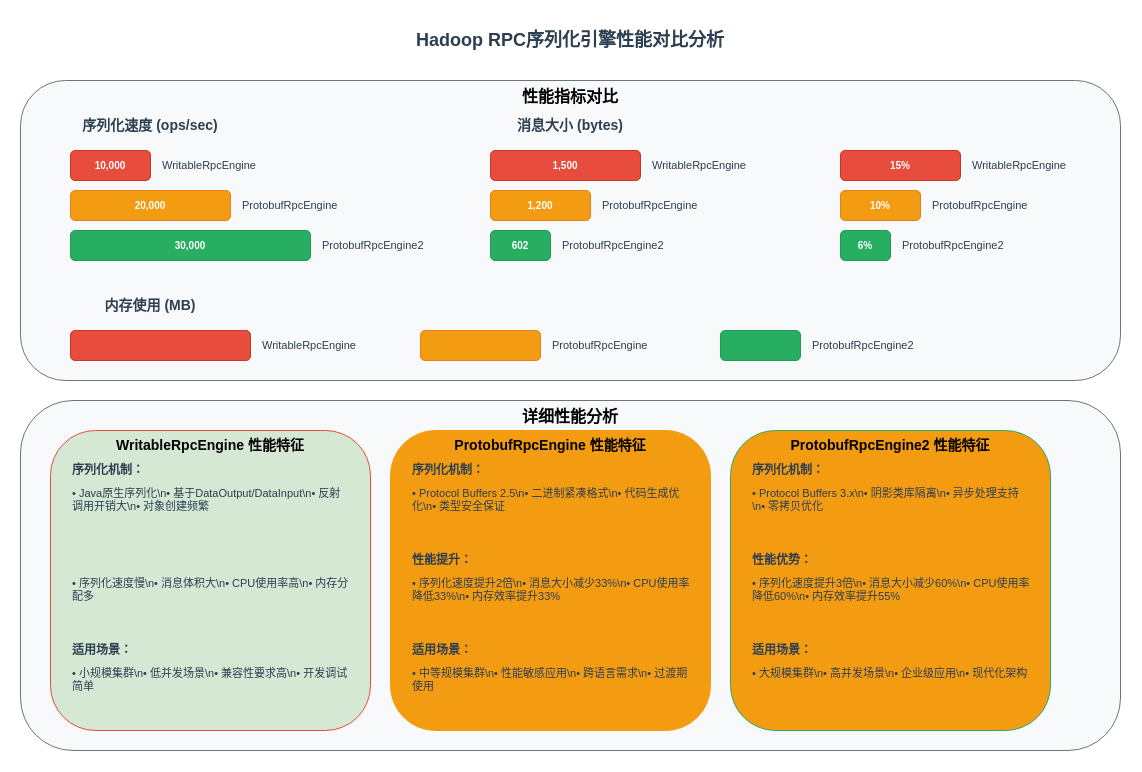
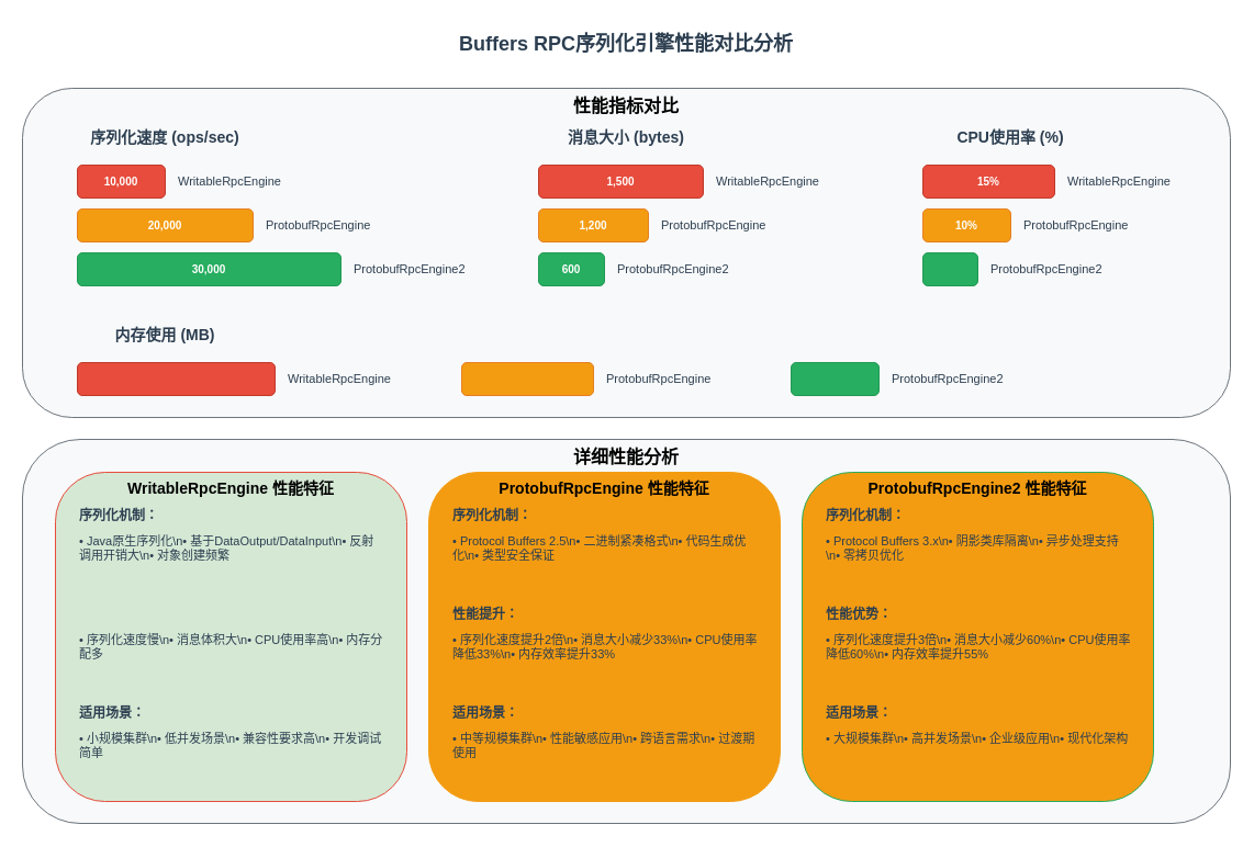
  <mxCell id="0" />
  <mxCell id="1" parent="0" />
- <mxCell id="2" value="Hadoop RPC序列化引擎性能对比分析" style="text;html=1;strokeColor=none;fillColor=none;align=center;verticalAlign=middle;whiteSpace=wrap;rounded=0;fontSize=18;fontStyle=1;fontColor=#2c3e50;" vertex="1" parent="1"><mxGeometry x="370" y="20" width="400" height="40" as="geometry" /></mxCell>
+ <mxCell id="2" value="Buffers RPC序列化引擎性能对比分析" style="text;html=1;strokeColor=none;fillColor=none;align=center;verticalAlign=middle;whiteSpace=wrap;rounded=0;fontSize=18;fontStyle=1;fontColor=#2c3e50;" vertex="1" parent="1"><mxGeometry x="370" y="20" width="400" height="40" as="geometry" /></mxCell>
  <mxCell id="3" value="性能指标对比" style="rounded=1;whiteSpace=wrap;html=1;fillColor=#f8f9fa;strokeColor=#6c757d;fontSize=16;fontStyle=1;verticalAlign=top;" vertex="1" parent="1"><mxGeometry x="20" y="80" width="1100" height="300" as="geometry" /></mxCell>
  <mxCell id="4" value="序列化速度 (ops/sec)" style="text;html=1;strokeColor=none;fillColor=none;align=center;verticalAlign=middle;whiteSpace=wrap;rounded=0;fontSize=14;fontStyle=1;fontColor=#2c3e50;" vertex="1" parent="1"><mxGeometry x="50" y="110" width="200" height="30" as="geometry" /></mxCell>
  <mxCell id="5" value="" style="rounded=1;whiteSpace=wrap;html=1;fillColor=#e74c3c;strokeColor=#c0392b;" vertex="1" parent="1"><mxGeometry x="70" y="150" width="80" height="30" as="geometry" /></mxCell>
  <mxCell id="6" value="WritableRpcEngine" style="text;html=1;strokeColor=none;fillColor=none;align=left;verticalAlign=middle;whiteSpace=wrap;rounded=0;fontSize=11;fontColor=#2c3e50;" vertex="1" parent="1"><mxGeometry x="160" y="150" width="120" height="30" as="geometry" /></mxCell>
  <mxCell id="7" value="10,000" style="text;html=1;strokeColor=none;fillColor=none;align=center;verticalAlign=middle;whiteSpace=wrap;rounded=0;fontSize=10;fontColor=#ffffff;fontStyle=1;" vertex="1" parent="1"><mxGeometry x="70" y="150" width="80" height="30" as="geometry" /></mxCell>
  <mxCell id="8" value="" style="rounded=1;whiteSpace=wrap;html=1;fillColor=#f39c12;strokeColor=#e67e22;" vertex="1" parent="1"><mxGeometry x="70" y="190" width="160" height="30" as="geometry" /></mxCell>
  <mxCell id="9" value="ProtobufRpcEngine" style="text;html=1;strokeColor=none;fillColor=none;align=left;verticalAlign=middle;whiteSpace=wrap;rounded=0;fontSize=11;fontColor=#2c3e50;" vertex="1" parent="1"><mxGeometry x="240" y="190" width="120" height="30" as="geometry" /></mxCell>
  <mxCell id="10" value="20,000" style="text;html=1;strokeColor=none;fillColor=none;align=center;verticalAlign=middle;whiteSpace=wrap;rounded=0;fontSize=10;fontColor=#ffffff;fontStyle=1;" vertex="1" parent="1"><mxGeometry x="70" y="190" width="160" height="30" as="geometry" /></mxCell>
  <mxCell id="11" value="" style="rounded=1;whiteSpace=wrap;html=1;fillColor=#27ae60;strokeColor=#229954;" vertex="1" parent="1"><mxGeometry x="70" y="230" width="240" height="30" as="geometry" /></mxCell>
  <mxCell id="12" value="ProtobufRpcEngine2" style="text;html=1;strokeColor=none;fillColor=none;align=left;verticalAlign=middle;whiteSpace=wrap;rounded=0;fontSize=11;fontColor=#2c3e50;" vertex="1" parent="1"><mxGeometry x="320" y="230" width="120" height="30" as="geometry" /></mxCell>
  <mxCell id="13" value="30,000" style="text;html=1;strokeColor=none;fillColor=none;align=center;verticalAlign=middle;whiteSpace=wrap;rounded=0;fontSize=10;fontColor=#ffffff;fontStyle=1;" vertex="1" parent="1"><mxGeometry x="70" y="230" width="240" height="30" as="geometry" /></mxCell>
  <mxCell id="14" value="消息大小 (bytes)" style="text;html=1;strokeColor=none;fillColor=none;align=center;verticalAlign=middle;whiteSpace=wrap;rounded=0;fontSize=14;fontStyle=1;fontColor=#2c3e50;" vertex="1" parent="1"><mxGeometry x="470" y="110" width="200" height="30" as="geometry" /></mxCell>
  <mxCell id="15" value="" style="rounded=1;whiteSpace=wrap;html=1;fillColor=#e74c3c;strokeColor=#c0392b;" vertex="1" parent="1"><mxGeometry x="490" y="150" width="150" height="30" as="geometry" /></mxCell>
  <mxCell id="16" value="WritableRpcEngine" style="text;html=1;strokeColor=none;fillColor=none;align=left;verticalAlign=middle;whiteSpace=wrap;rounded=0;fontSize=11;fontColor=#2c3e50;" vertex="1" parent="1"><mxGeometry x="650" y="150" width="120" height="30" as="geometry" /></mxCell>
  <mxCell id="17" value="1,500" style="text;html=1;strokeColor=none;fillColor=none;align=center;verticalAlign=middle;whiteSpace=wrap;rounded=0;fontSize=10;fontColor=#ffffff;fontStyle=1;" vertex="1" parent="1"><mxGeometry x="490" y="150" width="150" height="30" as="geometry" /></mxCell>
  <mxCell id="18" value="" style="rounded=1;whiteSpace=wrap;html=1;fillColor=#f39c12;strokeColor=#e67e22;" vertex="1" parent="1"><mxGeometry x="490" y="190" width="100" height="30" as="geometry" /></mxCell>
  <mxCell id="19" value="ProtobufRpcEngine" style="text;html=1;strokeColor=none;fillColor=none;align=left;verticalAlign=middle;whiteSpace=wrap;rounded=0;fontSize=11;fontColor=#2c3e50;" vertex="1" parent="1"><mxGeometry x="600" y="190" width="120" height="30" as="geometry" /></mxCell>
  <mxCell id="20" value="1,200" style="text;html=1;strokeColor=none;fillColor=none;align=center;verticalAlign=middle;whiteSpace=wrap;rounded=0;fontSize=10;fontColor=#ffffff;fontStyle=1;" vertex="1" parent="1"><mxGeometry x="490" y="190" width="100" height="30" as="geometry" /></mxCell>
  <mxCell id="21" value="" style="rounded=1;whiteSpace=wrap;html=1;fillColor=#27ae60;strokeColor=#229954;" vertex="1" parent="1"><mxGeometry x="490" y="230" width="60" height="30" as="geometry" /></mxCell>
  <mxCell id="22" value="ProtobufRpcEngine2" style="text;html=1;strokeColor=none;fillColor=none;align=left;verticalAlign=middle;whiteSpace=wrap;rounded=0;fontSize=11;fontColor=#2c3e50;" vertex="1" parent="1"><mxGeometry x="560" y="230" width="120" height="30" as="geometry" /></mxCell>
- <mxCell id="23" value="602" style="text;html=1;strokeColor=none;fillColor=none;align=center;verticalAlign=middle;whiteSpace=wrap;rounded=0;fontSize=10;fontColor=#ffffff;fontStyle=1;" vertex="1" parent="1"><mxGeometry x="490" y="230" width="60" height="30" as="geometry" /></mxCell>
+ <mxCell id="23" value="600" style="text;html=1;strokeColor=none;fillColor=none;align=center;verticalAlign=middle;whiteSpace=wrap;rounded=0;fontSize=10;fontColor=#ffffff;fontStyle=1;" vertex="1" parent="1"><mxGeometry x="490" y="230" width="60" height="30" as="geometry" /></mxCell>
+ <mxCell id="24" value="CPU使用率 (%)" style="text;html=1;strokeColor=none;fillColor=none;align=center;verticalAlign=middle;whiteSpace=wrap;rounded=0;fontSize=14;fontStyle=1;fontColor=#2c3e50;" vertex="1" parent="1"><mxGeometry x="820" y="110" width="200" height="30" as="geometry" /></mxCell>
  <mxCell id="25" value="" style="rounded=1;whiteSpace=wrap;html=1;fillColor=#e74c3c;strokeColor=#c0392b;" vertex="1" parent="1"><mxGeometry x="840" y="150" width="120" height="30" as="geometry" /></mxCell>
  <mxCell id="26" value="WritableRpcEngine" style="text;html=1;strokeColor=none;fillColor=none;align=left;verticalAlign=middle;whiteSpace=wrap;rounded=0;fontSize=11;fontColor=#2c3e50;" vertex="1" parent="1"><mxGeometry x="970" y="150" width="120" height="30" as="geometry" /></mxCell>
  <mxCell id="27" value="15%" style="text;html=1;strokeColor=none;fillColor=none;align=center;verticalAlign=middle;whiteSpace=wrap;rounded=0;fontSize=10;fontColor=#ffffff;fontStyle=1;" vertex="1" parent="1"><mxGeometry x="840" y="150" width="120" height="30" as="geometry" /></mxCell>
  <mxCell id="28" value="" style="rounded=1;whiteSpace=wrap;html=1;fillColor=#f39c12;strokeColor=#e67e22;" vertex="1" parent="1"><mxGeometry x="840" y="190" width="80" height="30" as="geometry" /></mxCell>
  <mxCell id="29" value="ProtobufRpcEngine" style="text;html=1;strokeColor=none;fillColor=none;align=left;verticalAlign=middle;whiteSpace=wrap;rounded=0;fontSize=11;fontColor=#2c3e50;" vertex="1" parent="1"><mxGeometry x="930" y="190" width="120" height="30" as="geometry" /></mxCell>
  <mxCell id="30" value="10%" style="text;html=1;strokeColor=none;fillColor=none;align=center;verticalAlign=middle;whiteSpace=wrap;rounded=0;fontSize=10;fontColor=#ffffff;fontStyle=1;" vertex="1" parent="1"><mxGeometry x="840" y="190" width="80" height="30" as="geometry" /></mxCell>
  <mxCell id="31" value="" style="rounded=1;whiteSpace=wrap;html=1;fillColor=#27ae60;strokeColor=#229954;" vertex="1" parent="1"><mxGeometry x="840" y="230" width="50" height="30" as="geometry" /></mxCell>
  <mxCell id="32" value="ProtobufRpcEngine2" style="text;html=1;strokeColor=none;fillColor=none;align=left;verticalAlign=middle;whiteSpace=wrap;rounded=0;fontSize=11;fontColor=#2c3e50;" vertex="1" parent="1"><mxGeometry x="900" y="230" width="120" height="30" as="geometry" /></mxCell>
- <mxCell id="33" value="6%" style="text;html=1;strokeColor=none;fillColor=none;align=center;verticalAlign=middle;whiteSpace=wrap;rounded=0;fontSize=10;fontColor=#ffffff;fontStyle=1;" vertex="1" parent="1"><mxGeometry x="840" y="230" width="50" height="30" as="geometry" /></mxCell>
  <mxCell id="34" value="内存使用 (MB)" style="text;html=1;strokeColor=none;fillColor=none;align=center;verticalAlign=middle;whiteSpace=wrap;rounded=0;fontSize=14;fontStyle=1;fontColor=#2c3e50;" vertex="1" parent="1"><mxGeometry x="50" y="290" width="200" height="30" as="geometry" /></mxCell>
  <mxCell id="35" value="" style="rounded=1;whiteSpace=wrap;html=1;fillColor=#e74c3c;strokeColor=#c0392b;" vertex="1" parent="1"><mxGeometry x="70" y="330" width="180" height="30" as="geometry" /></mxCell>
  <mxCell id="36" value="WritableRpcEngine" style="text;html=1;strokeColor=none;fillColor=none;align=left;verticalAlign=middle;whiteSpace=wrap;rounded=0;fontSize=11;fontColor=#2c3e50;" vertex="1" parent="1"><mxGeometry x="260" y="330" width="120" height="30" as="geometry" /></mxCell>
  <mxCell id="37" value="" style="rounded=1;whiteSpace=wrap;html=1;fillColor=#f39c12;strokeColor=#e67e22;" vertex="1" parent="1"><mxGeometry x="420" y="330" width="120" height="30" as="geometry" /></mxCell>
  <mxCell id="38" value="ProtobufRpcEngine" style="text;html=1;strokeColor=none;fillColor=none;align=left;verticalAlign=middle;whiteSpace=wrap;rounded=0;fontSize=11;fontColor=#2c3e50;" vertex="1" parent="1"><mxGeometry x="550" y="330" width="120" height="30" as="geometry" /></mxCell>
  <mxCell id="39" value="" style="rounded=1;whiteSpace=wrap;html=1;fillColor=#27ae60;strokeColor=#229954;" vertex="1" parent="1"><mxGeometry x="720" y="330" width="80" height="30" as="geometry" /></mxCell>
  <mxCell id="40" value="ProtobufRpcEngine2" style="text;html=1;strokeColor=none;fillColor=none;align=left;verticalAlign=middle;whiteSpace=wrap;rounded=0;fontSize=11;fontColor=#2c3e50;" vertex="1" parent="1"><mxGeometry x="810" y="330" width="120" height="30" as="geometry" /></mxCell>
  <mxCell id="41" value="详细性能分析" style="rounded=1;whiteSpace=wrap;html=1;fillColor=#f8f9fa;strokeColor=#6c757d;fontSize=16;fontStyle=1;verticalAlign=top;" vertex="1" parent="1"><mxGeometry x="20" y="400" width="1100" height="350" as="geometry" /></mxCell>
  <mxCell id="42" value="WritableRpcEngine 性能特征" style="rounded=1;whiteSpace=wrap;html=1;fillColor=#d5e8d4;strokeColor=#e74c3c;fontSize=14;fontStyle=1;verticalAlign=top;" vertex="1" parent="1"><mxGeometry x="50" y="430" width="320" height="300" as="geometry" /></mxCell>
  <mxCell id="43" value="序列化机制：" style="text;html=1;strokeColor=none;fillColor=none;align=left;verticalAlign=middle;whiteSpace=wrap;rounded=0;fontSize=12;fontStyle=1;fontColor=#2c3e50;" vertex="1" parent="1"><mxGeometry x="70" y="460" width="100" height="20" as="geometry" /></mxCell>
  <mxCell id="44" value="• Java原生序列化\n• 基于DataOutput/DataInput\n• 反射调用开销大\n• 对象创建频繁" style="text;html=1;strokeColor=none;fillColor=none;align=left;verticalAlign=top;whiteSpace=wrap;rounded=0;fontSize=11;fontColor=#2c3e50;" vertex="1" parent="1"><mxGeometry x="70" y="480" width="280" height="60" as="geometry" /></mxCell>
  <mxCell id="45" value="• 序列化速度慢\n• 消息体积大\n• CPU使用率高\n• 内存分配多" style="text;html=1;strokeColor=none;fillColor=none;align=left;verticalAlign=top;whiteSpace=wrap;rounded=0;fontSize=11;fontColor=#2c3e50;" vertex="1" parent="1"><mxGeometry x="70" y="570" width="280" height="60" as="geometry" /></mxCell>
  <mxCell id="46" value="适用场景：" style="text;html=1;strokeColor=none;fillColor=none;align=left;verticalAlign=middle;whiteSpace=wrap;rounded=0;fontSize=12;fontStyle=1;fontColor=#2c3e50;" vertex="1" parent="1"><mxGeometry x="70" y="640" width="100" height="20" as="geometry" /></mxCell>
  <mxCell id="47" value="• 小规模集群\n• 低并发场景\n• 兼容性要求高\n• 开发调试简单" style="text;html=1;strokeColor=none;fillColor=none;align=left;verticalAlign=top;whiteSpace=wrap;rounded=0;fontSize=11;fontColor=#2c3e50;" vertex="1" parent="1"><mxGeometry x="70" y="660" width="280" height="60" as="geometry" /></mxCell>
  <mxCell id="48" value="ProtobufRpcEngine 性能特征" style="rounded=1;whiteSpace=wrap;html=1;fillColor=#f39c12;strokeColor=#f39c12;fontSize=14;fontStyle=1;verticalAlign=top;" vertex="1" parent="1"><mxGeometry x="390" y="430" width="320" height="300" as="geometry" /></mxCell>
  <mxCell id="49" value="序列化机制：" style="text;html=1;strokeColor=none;fillColor=none;align=left;verticalAlign=middle;whiteSpace=wrap;rounded=0;fontSize=12;fontStyle=1;fontColor=#2c3e50;" vertex="1" parent="1"><mxGeometry x="410" y="460" width="100" height="20" as="geometry" /></mxCell>
  <mxCell id="50" value="• Protocol Buffers 2.5\n• 二进制紧凑格式\n• 代码生成优化\n• 类型安全保证" style="text;html=1;strokeColor=none;fillColor=none;align=left;verticalAlign=top;whiteSpace=wrap;rounded=0;fontSize=11;fontColor=#2c3e50;" vertex="1" parent="1"><mxGeometry x="410" y="480" width="280" height="60" as="geometry" /></mxCell>
  <mxCell id="51" value="性能提升：" style="text;html=1;strokeColor=none;fillColor=none;align=left;verticalAlign=middle;whiteSpace=wrap;rounded=0;fontSize=12;fontStyle=1;fontColor=#2c3e50;" vertex="1" parent="1"><mxGeometry x="410" y="550" width="100" height="20" as="geometry" /></mxCell>
  <mxCell id="52" value="• 序列化速度提升2倍\n• 消息大小减少33%\n• CPU使用率降低33%\n• 内存效率提升33%" style="text;html=1;strokeColor=none;fillColor=none;align=left;verticalAlign=top;whiteSpace=wrap;rounded=0;fontSize=11;fontColor=#2c3e50;" vertex="1" parent="1"><mxGeometry x="410" y="570" width="280" height="60" as="geometry" /></mxCell>
  <mxCell id="53" value="适用场景：" style="text;html=1;strokeColor=none;fillColor=none;align=left;verticalAlign=middle;whiteSpace=wrap;rounded=0;fontSize=12;fontStyle=1;fontColor=#2c3e50;" vertex="1" parent="1"><mxGeometry x="410" y="640" width="100" height="20" as="geometry" /></mxCell>
  <mxCell id="54" value="• 中等规模集群\n• 性能敏感应用\n• 跨语言需求\n• 过渡期使用" style="text;html=1;strokeColor=none;fillColor=none;align=left;verticalAlign=top;whiteSpace=wrap;rounded=0;fontSize=11;fontColor=#2c3e50;" vertex="1" parent="1"><mxGeometry x="410" y="660" width="280" height="60" as="geometry" /></mxCell>
  <mxCell id="55" value="ProtobufRpcEngine2 性能特征" style="rounded=1;whiteSpace=wrap;html=1;fillColor=#f39c12;strokeColor=#27ae60;fontSize=14;fontStyle=1;verticalAlign=top;" vertex="1" parent="1"><mxGeometry x="730" y="430" width="320" height="300" as="geometry" /></mxCell>
  <mxCell id="56" value="序列化机制：" style="text;html=1;strokeColor=none;fillColor=none;align=left;verticalAlign=middle;whiteSpace=wrap;rounded=0;fontSize=12;fontStyle=1;fontColor=#2c3e50;" vertex="1" parent="1"><mxGeometry x="750" y="460" width="100" height="20" as="geometry" /></mxCell>
  <mxCell id="57" value="• Protocol Buffers 3.x\n• 阴影类库隔离\n• 异步处理支持\n• 零拷贝优化" style="text;html=1;strokeColor=none;fillColor=none;align=left;verticalAlign=top;whiteSpace=wrap;rounded=0;fontSize=11;fontColor=#2c3e50;" vertex="1" parent="1"><mxGeometry x="750" y="480" width="280" height="60" as="geometry" /></mxCell>
  <mxCell id="58" value="性能优势：" style="text;html=1;strokeColor=none;fillColor=none;align=left;verticalAlign=middle;whiteSpace=wrap;rounded=0;fontSize=12;fontStyle=1;fontColor=#2c3e50;" vertex="1" parent="1"><mxGeometry x="750" y="550" width="100" height="20" as="geometry" /></mxCell>
  <mxCell id="59" value="• 序列化速度提升3倍\n• 消息大小减少60%\n• CPU使用率降低60%\n• 内存效率提升55%" style="text;html=1;strokeColor=none;fillColor=none;align=left;verticalAlign=top;whiteSpace=wrap;rounded=0;fontSize=11;fontColor=#2c3e50;" vertex="1" parent="1"><mxGeometry x="750" y="570" width="280" height="60" as="geometry" /></mxCell>
  <mxCell id="60" value="适用场景：" style="text;html=1;strokeColor=none;fillColor=none;align=left;verticalAlign=middle;whiteSpace=wrap;rounded=0;fontSize=12;fontStyle=1;fontColor=#2c3e50;" vertex="1" parent="1"><mxGeometry x="750" y="640" width="100" height="20" as="geometry" /></mxCell>
  <mxCell id="61" value="• 大规模集群\n• 高并发场景\n• 企业级应用\n• 现代化架构" style="text;html=1;strokeColor=none;fillColor=none;align=left;verticalAlign=top;whiteSpace=wrap;rounded=0;fontSize=11;fontColor=#2c3e50;" vertex="1" parent="1"><mxGeometry x="750" y="660" width="280" height="60" as="geometry" /></mxCell>
